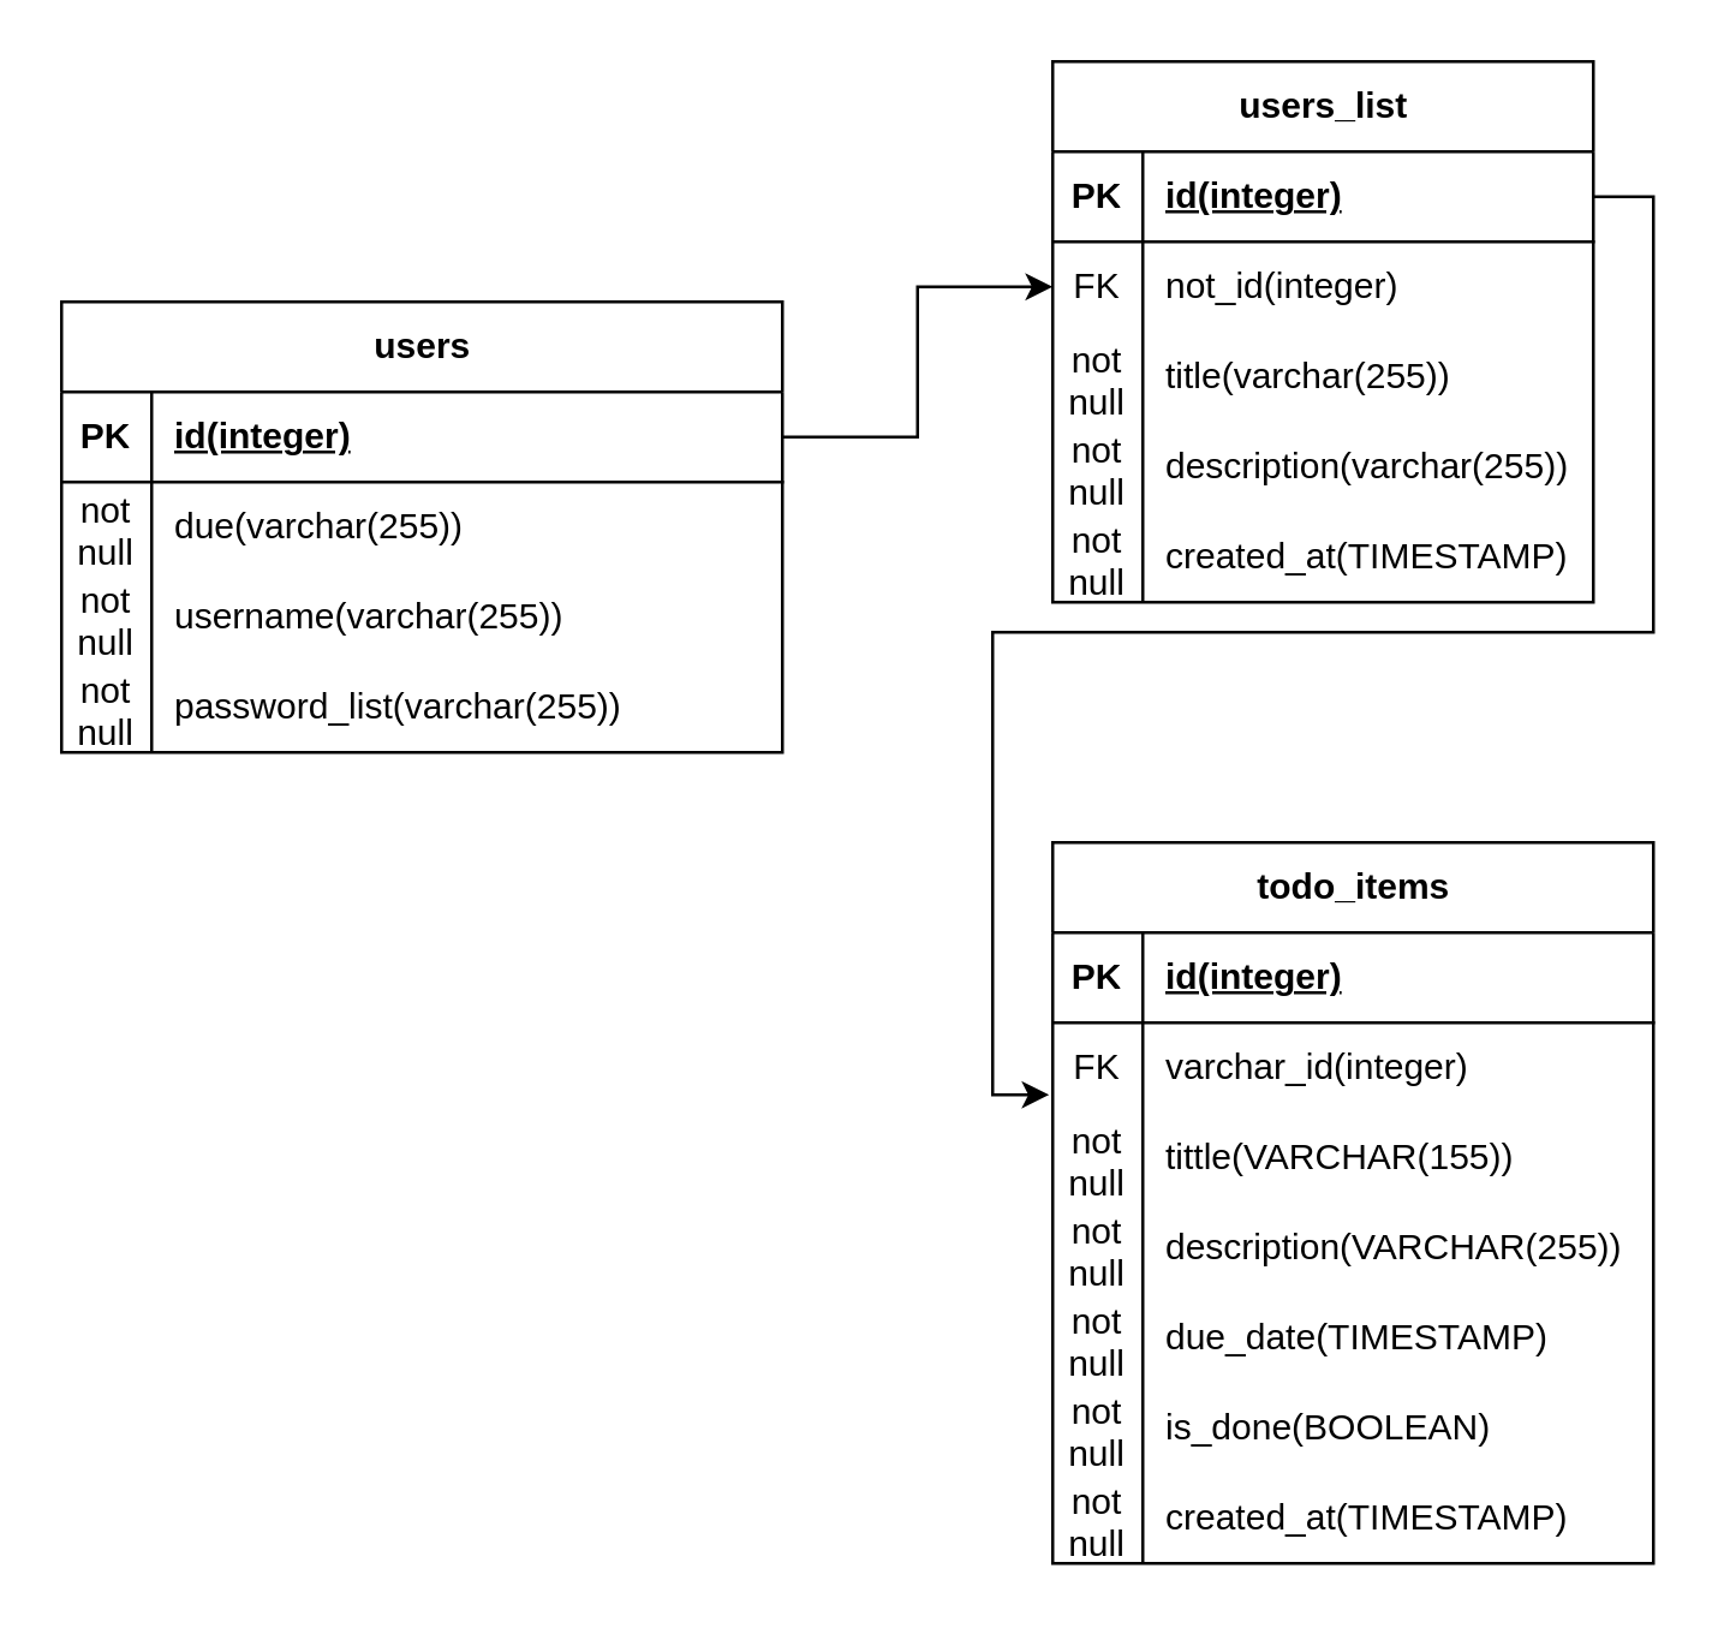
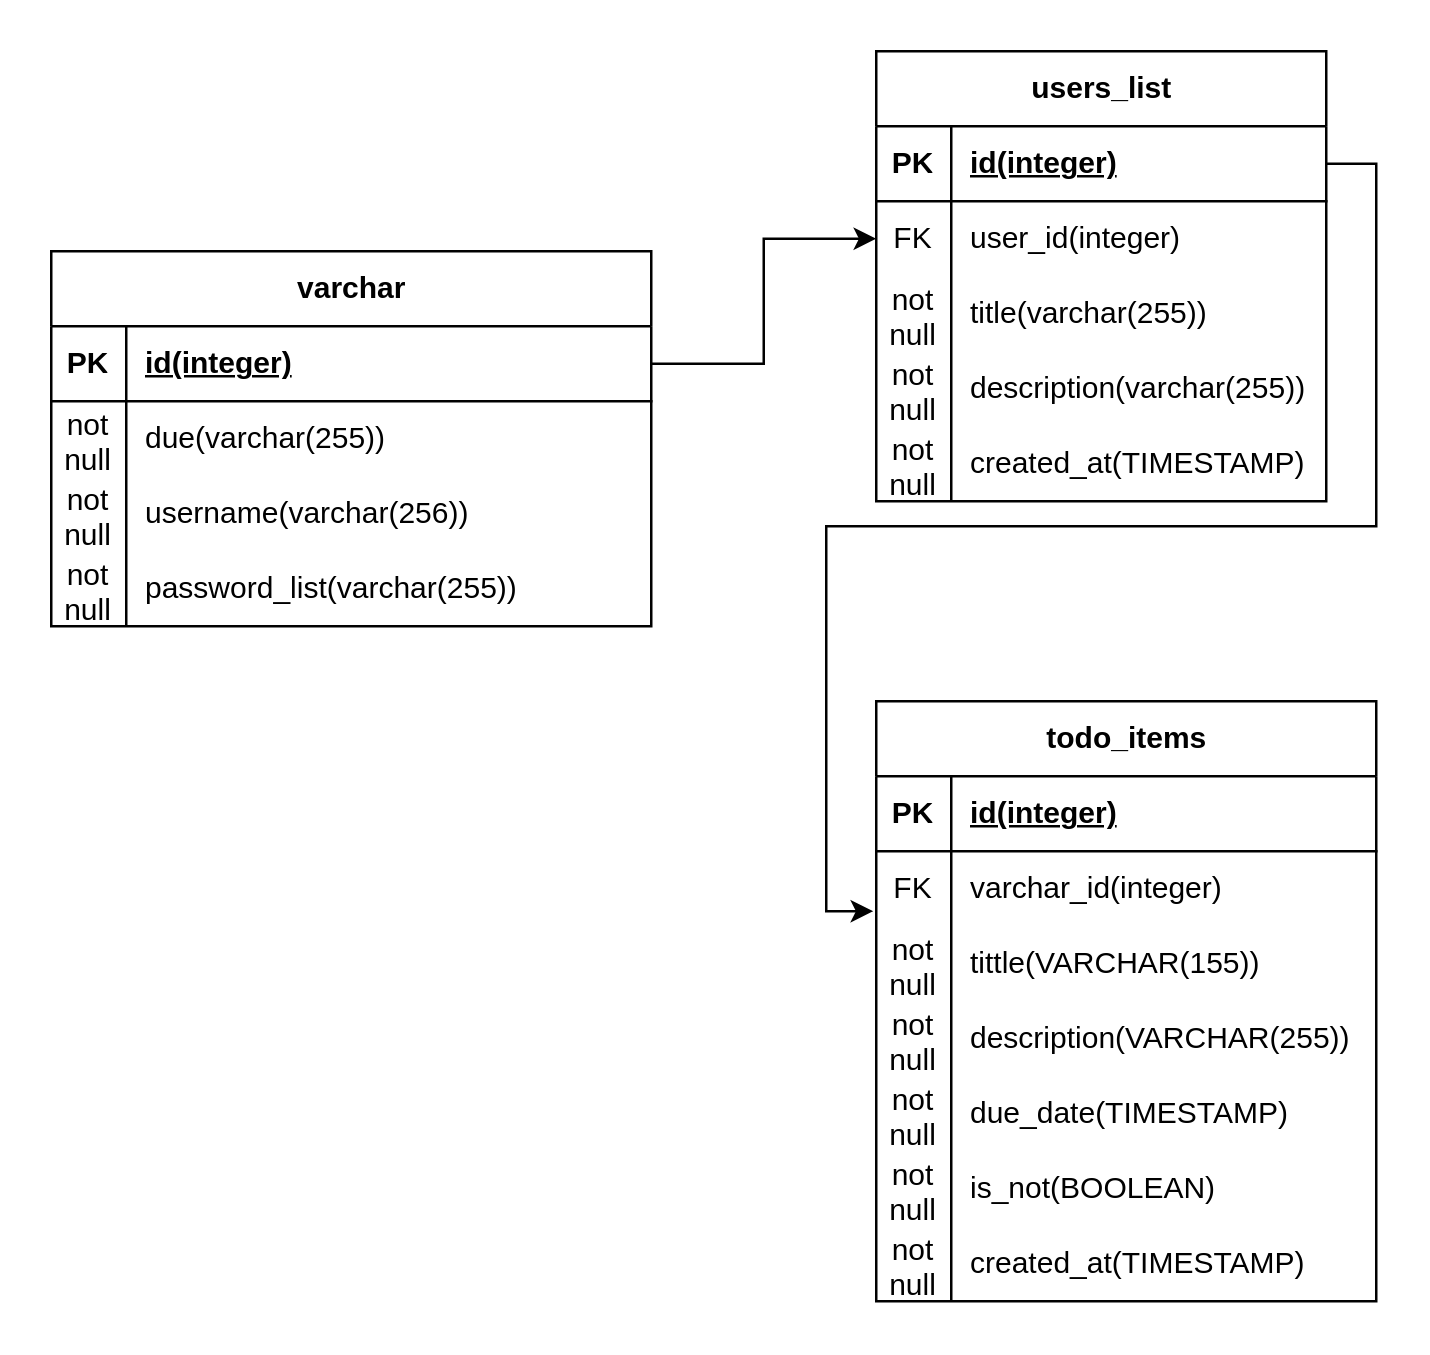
  <mxCell id="0" />
  <mxCell id="1" parent="0" />
- <mxCell id="2" value="users" style="shape=table;startSize=30;container=1;collapsible=1;childLayout=tableLayout;fixedRows=1;rowLines=0;fontStyle=1;align=center;resizeLast=1;html=1;" vertex="1" parent="1"><mxGeometry x="20" y="100" width="240" height="150" as="geometry" /></mxCell>
+ <mxCell id="2" value="varchar" style="shape=table;startSize=30;container=1;collapsible=1;childLayout=tableLayout;fixedRows=1;rowLines=0;fontStyle=1;align=center;resizeLast=1;html=1;" vertex="1" parent="1"><mxGeometry x="20" y="100" width="240" height="150" as="geometry" /></mxCell>
  <mxCell id="3" value="" style="shape=tableRow;horizontal=0;startSize=0;swimlaneHead=0;swimlaneBody=0;fillColor=none;collapsible=0;dropTarget=0;points=[[0,0.5],[1,0.5]];portConstraint=eastwest;top=0;left=0;right=0;bottom=1;" vertex="1" parent="2"><mxGeometry y="30" width="240" height="30" as="geometry" /></mxCell>
  <mxCell id="4" value="PK" style="shape=partialRectangle;connectable=0;fillColor=none;top=0;left=0;bottom=0;right=0;fontStyle=1;overflow=hidden;whiteSpace=wrap;html=1;" vertex="1" parent="3"><mxGeometry width="30" height="30" as="geometry"><mxRectangle width="30" height="30" as="alternateBounds" /></mxGeometry></mxCell>
  <mxCell id="5" value="id(integer)" style="shape=partialRectangle;connectable=0;fillColor=none;top=0;left=0;bottom=0;right=0;align=left;spacingLeft=6;fontStyle=5;overflow=hidden;whiteSpace=wrap;html=1;" vertex="1" parent="3"><mxGeometry x="30" width="210" height="30" as="geometry"><mxRectangle width="210" height="30" as="alternateBounds" /></mxGeometry></mxCell>
  <mxCell id="6" value="" style="shape=tableRow;horizontal=0;startSize=0;swimlaneHead=0;swimlaneBody=0;fillColor=none;collapsible=0;dropTarget=0;points=[[0,0.5],[1,0.5]];portConstraint=eastwest;top=0;left=0;right=0;bottom=0;" vertex="1" parent="2"><mxGeometry y="60" width="240" height="30" as="geometry" /></mxCell>
  <mxCell id="7" value="not null" style="shape=partialRectangle;connectable=0;fillColor=none;top=0;left=0;bottom=0;right=0;editable=1;overflow=hidden;whiteSpace=wrap;html=1;" vertex="1" parent="6"><mxGeometry width="30" height="30" as="geometry"><mxRectangle width="30" height="30" as="alternateBounds" /></mxGeometry></mxCell>
  <mxCell id="8" value="due(varchar(255))" style="shape=partialRectangle;connectable=0;fillColor=none;top=0;left=0;bottom=0;right=0;align=left;spacingLeft=6;overflow=hidden;whiteSpace=wrap;html=1;" vertex="1" parent="6"><mxGeometry x="30" width="210" height="30" as="geometry"><mxRectangle width="210" height="30" as="alternateBounds" /></mxGeometry></mxCell>
  <mxCell id="9" value="" style="shape=tableRow;horizontal=0;startSize=0;swimlaneHead=0;swimlaneBody=0;fillColor=none;collapsible=0;dropTarget=0;points=[[0,0.5],[1,0.5]];portConstraint=eastwest;top=0;left=0;right=0;bottom=0;" vertex="1" parent="2"><mxGeometry y="90" width="240" height="30" as="geometry" /></mxCell>
  <mxCell id="10" value="not null" style="shape=partialRectangle;connectable=0;fillColor=none;top=0;left=0;bottom=0;right=0;editable=1;overflow=hidden;whiteSpace=wrap;html=1;" vertex="1" parent="9"><mxGeometry width="30" height="30" as="geometry"><mxRectangle width="30" height="30" as="alternateBounds" /></mxGeometry></mxCell>
- <mxCell id="11" value="username(varchar(255))" style="shape=partialRectangle;connectable=0;fillColor=none;top=0;left=0;bottom=0;right=0;align=left;spacingLeft=6;overflow=hidden;whiteSpace=wrap;html=1;" vertex="1" parent="9"><mxGeometry x="30" width="210" height="30" as="geometry"><mxRectangle width="210" height="30" as="alternateBounds" /></mxGeometry></mxCell>
+ <mxCell id="11" value="username(varchar(256))" style="shape=partialRectangle;connectable=0;fillColor=none;top=0;left=0;bottom=0;right=0;align=left;spacingLeft=6;overflow=hidden;whiteSpace=wrap;html=1;" vertex="1" parent="9"><mxGeometry x="30" width="210" height="30" as="geometry"><mxRectangle width="210" height="30" as="alternateBounds" /></mxGeometry></mxCell>
  <mxCell id="12" value="" style="shape=tableRow;horizontal=0;startSize=0;swimlaneHead=0;swimlaneBody=0;fillColor=none;collapsible=0;dropTarget=0;points=[[0,0.5],[1,0.5]];portConstraint=eastwest;top=0;left=0;right=0;bottom=0;" vertex="1" parent="2"><mxGeometry y="120" width="240" height="30" as="geometry" /></mxCell>
  <mxCell id="13" value="not null" style="shape=partialRectangle;connectable=0;fillColor=none;top=0;left=0;bottom=0;right=0;editable=1;overflow=hidden;whiteSpace=wrap;html=1;" vertex="1" parent="12"><mxGeometry width="30" height="30" as="geometry"><mxRectangle width="30" height="30" as="alternateBounds" /></mxGeometry></mxCell>
  <mxCell id="14" value="password_list(varchar(255))" style="shape=partialRectangle;connectable=0;fillColor=none;top=0;left=0;bottom=0;right=0;align=left;spacingLeft=6;overflow=hidden;whiteSpace=wrap;html=1;" vertex="1" parent="12"><mxGeometry x="30" width="210" height="30" as="geometry"><mxRectangle width="210" height="30" as="alternateBounds" /></mxGeometry></mxCell>
  <mxCell id="15" value="users_list" style="shape=table;startSize=30;container=1;collapsible=1;childLayout=tableLayout;fixedRows=1;rowLines=0;fontStyle=1;align=center;resizeLast=1;html=1;" vertex="1" parent="1"><mxGeometry x="350" y="20" width="180" height="180" as="geometry"><mxRectangle x="490" y="200" width="90" height="30" as="alternateBounds" /></mxGeometry></mxCell>
  <mxCell id="16" value="" style="shape=tableRow;horizontal=0;startSize=0;swimlaneHead=0;swimlaneBody=0;fillColor=none;collapsible=0;dropTarget=0;points=[[0,0.5],[1,0.5]];portConstraint=eastwest;top=0;left=0;right=0;bottom=1;" vertex="1" parent="15"><mxGeometry y="30" width="180" height="30" as="geometry" /></mxCell>
  <mxCell id="17" value="PK" style="shape=partialRectangle;connectable=0;fillColor=none;top=0;left=0;bottom=0;right=0;fontStyle=1;overflow=hidden;whiteSpace=wrap;html=1;" vertex="1" parent="16"><mxGeometry width="30" height="30" as="geometry"><mxRectangle width="30" height="30" as="alternateBounds" /></mxGeometry></mxCell>
  <mxCell id="18" value="id(integer)" style="shape=partialRectangle;connectable=0;fillColor=none;top=0;left=0;bottom=0;right=0;align=left;spacingLeft=6;fontStyle=5;overflow=hidden;whiteSpace=wrap;html=1;" vertex="1" parent="16"><mxGeometry x="30" width="150" height="30" as="geometry"><mxRectangle width="150" height="30" as="alternateBounds" /></mxGeometry></mxCell>
  <mxCell id="19" value="" style="shape=tableRow;horizontal=0;startSize=0;swimlaneHead=0;swimlaneBody=0;fillColor=none;collapsible=0;dropTarget=0;points=[[0,0.5],[1,0.5]];portConstraint=eastwest;top=0;left=0;right=0;bottom=0;" vertex="1" parent="15"><mxGeometry y="60" width="180" height="30" as="geometry" /></mxCell>
  <mxCell id="20" value="FK" style="shape=partialRectangle;connectable=0;fillColor=none;top=0;left=0;bottom=0;right=0;editable=1;overflow=hidden;whiteSpace=wrap;html=1;" vertex="1" parent="19"><mxGeometry width="30" height="30" as="geometry"><mxRectangle width="30" height="30" as="alternateBounds" /></mxGeometry></mxCell>
- <mxCell id="21" value="not_id(integer)" style="shape=partialRectangle;connectable=0;fillColor=none;top=0;left=0;bottom=0;right=0;align=left;spacingLeft=6;overflow=hidden;whiteSpace=wrap;html=1;" vertex="1" parent="19"><mxGeometry x="30" width="150" height="30" as="geometry"><mxRectangle width="150" height="30" as="alternateBounds" /></mxGeometry></mxCell>
+ <mxCell id="21" value="user_id(integer)" style="shape=partialRectangle;connectable=0;fillColor=none;top=0;left=0;bottom=0;right=0;align=left;spacingLeft=6;overflow=hidden;whiteSpace=wrap;html=1;" vertex="1" parent="19"><mxGeometry x="30" width="150" height="30" as="geometry"><mxRectangle width="150" height="30" as="alternateBounds" /></mxGeometry></mxCell>
  <mxCell id="22" value="" style="shape=tableRow;horizontal=0;startSize=0;swimlaneHead=0;swimlaneBody=0;fillColor=none;collapsible=0;dropTarget=0;points=[[0,0.5],[1,0.5]];portConstraint=eastwest;top=0;left=0;right=0;bottom=0;" vertex="1" parent="15"><mxGeometry y="90" width="180" height="30" as="geometry" /></mxCell>
  <mxCell id="23" value="not null" style="shape=partialRectangle;connectable=0;fillColor=none;top=0;left=0;bottom=0;right=0;editable=1;overflow=hidden;whiteSpace=wrap;html=1;" vertex="1" parent="22"><mxGeometry width="30" height="30" as="geometry"><mxRectangle width="30" height="30" as="alternateBounds" /></mxGeometry></mxCell>
  <mxCell id="24" value="title(varchar(255))" style="shape=partialRectangle;connectable=0;fillColor=none;top=0;left=0;bottom=0;right=0;align=left;spacingLeft=6;overflow=hidden;whiteSpace=wrap;html=1;" vertex="1" parent="22"><mxGeometry x="30" width="150" height="30" as="geometry"><mxRectangle width="150" height="30" as="alternateBounds" /></mxGeometry></mxCell>
  <mxCell id="25" value="" style="shape=tableRow;horizontal=0;startSize=0;swimlaneHead=0;swimlaneBody=0;fillColor=none;collapsible=0;dropTarget=0;points=[[0,0.5],[1,0.5]];portConstraint=eastwest;top=0;left=0;right=0;bottom=0;" vertex="1" parent="15"><mxGeometry y="120" width="180" height="30" as="geometry" /></mxCell>
  <mxCell id="26" value="not null" style="shape=partialRectangle;connectable=0;fillColor=none;top=0;left=0;bottom=0;right=0;editable=1;overflow=hidden;whiteSpace=wrap;html=1;" vertex="1" parent="25"><mxGeometry width="30" height="30" as="geometry"><mxRectangle width="30" height="30" as="alternateBounds" /></mxGeometry></mxCell>
  <mxCell id="27" value="&lt;div&gt;description(varchar(255))&lt;/div&gt;" style="shape=partialRectangle;connectable=0;fillColor=none;top=0;left=0;bottom=0;right=0;align=left;spacingLeft=6;overflow=hidden;whiteSpace=wrap;html=1;" vertex="1" parent="25"><mxGeometry x="30" width="150" height="30" as="geometry"><mxRectangle width="150" height="30" as="alternateBounds" /></mxGeometry></mxCell>
  <mxCell id="28" style="shape=tableRow;horizontal=0;startSize=0;swimlaneHead=0;swimlaneBody=0;fillColor=none;collapsible=0;dropTarget=0;points=[[0,0.5],[1,0.5]];portConstraint=eastwest;top=0;left=0;right=0;bottom=0;" vertex="1" parent="15"><mxGeometry y="150" width="180" height="30" as="geometry" /></mxCell>
  <mxCell id="29" value="not null" style="shape=partialRectangle;connectable=0;fillColor=none;top=0;left=0;bottom=0;right=0;editable=1;overflow=hidden;whiteSpace=wrap;html=1;" vertex="1" parent="28"><mxGeometry width="30" height="30" as="geometry"><mxRectangle width="30" height="30" as="alternateBounds" /></mxGeometry></mxCell>
  <mxCell id="30" value="created_at(TIMESTAMP)" style="shape=partialRectangle;connectable=0;fillColor=none;top=0;left=0;bottom=0;right=0;align=left;spacingLeft=6;overflow=hidden;whiteSpace=wrap;html=1;" vertex="1" parent="28"><mxGeometry x="30" width="150" height="30" as="geometry"><mxRectangle width="150" height="30" as="alternateBounds" /></mxGeometry></mxCell>
  <mxCell id="31" value="todo_items" style="shape=table;startSize=30;container=1;collapsible=1;childLayout=tableLayout;fixedRows=1;rowLines=0;fontStyle=1;align=center;resizeLast=1;html=1;" vertex="1" parent="1"><mxGeometry x="350" y="280" width="200" height="240" as="geometry" /></mxCell>
  <mxCell id="32" value="" style="shape=tableRow;horizontal=0;startSize=0;swimlaneHead=0;swimlaneBody=0;fillColor=none;collapsible=0;dropTarget=0;points=[[0,0.5],[1,0.5]];portConstraint=eastwest;top=0;left=0;right=0;bottom=1;" vertex="1" parent="31"><mxGeometry y="30" width="200" height="30" as="geometry" /></mxCell>
  <mxCell id="33" value="PK" style="shape=partialRectangle;connectable=0;fillColor=none;top=0;left=0;bottom=0;right=0;fontStyle=1;overflow=hidden;whiteSpace=wrap;html=1;" vertex="1" parent="32"><mxGeometry width="30" height="30" as="geometry"><mxRectangle width="30" height="30" as="alternateBounds" /></mxGeometry></mxCell>
  <mxCell id="34" value="id(integer)" style="shape=partialRectangle;connectable=0;fillColor=none;top=0;left=0;bottom=0;right=0;align=left;spacingLeft=6;fontStyle=5;overflow=hidden;whiteSpace=wrap;html=1;" vertex="1" parent="32"><mxGeometry x="30" width="170" height="30" as="geometry"><mxRectangle width="170" height="30" as="alternateBounds" /></mxGeometry></mxCell>
  <mxCell id="35" value="" style="shape=tableRow;horizontal=0;startSize=0;swimlaneHead=0;swimlaneBody=0;fillColor=none;collapsible=0;dropTarget=0;points=[[0,0.5],[1,0.5]];portConstraint=eastwest;top=0;left=0;right=0;bottom=0;" vertex="1" parent="31"><mxGeometry y="60" width="200" height="30" as="geometry" /></mxCell>
  <mxCell id="36" value="FK" style="shape=partialRectangle;connectable=0;fillColor=none;top=0;left=0;bottom=0;right=0;editable=1;overflow=hidden;whiteSpace=wrap;html=1;" vertex="1" parent="35"><mxGeometry width="30" height="30" as="geometry"><mxRectangle width="30" height="30" as="alternateBounds" /></mxGeometry></mxCell>
  <mxCell id="37" value="varchar_id(integer)" style="shape=partialRectangle;connectable=0;fillColor=none;top=0;left=0;bottom=0;right=0;align=left;spacingLeft=6;overflow=hidden;whiteSpace=wrap;html=1;" vertex="1" parent="35"><mxGeometry x="30" width="170" height="30" as="geometry"><mxRectangle width="170" height="30" as="alternateBounds" /></mxGeometry></mxCell>
  <mxCell id="38" value="" style="shape=tableRow;horizontal=0;startSize=0;swimlaneHead=0;swimlaneBody=0;fillColor=none;collapsible=0;dropTarget=0;points=[[0,0.5],[1,0.5]];portConstraint=eastwest;top=0;left=0;right=0;bottom=0;" vertex="1" parent="31"><mxGeometry y="90" width="200" height="30" as="geometry" /></mxCell>
  <mxCell id="39" value="not null" style="shape=partialRectangle;connectable=0;fillColor=none;top=0;left=0;bottom=0;right=0;editable=1;overflow=hidden;whiteSpace=wrap;html=1;" vertex="1" parent="38"><mxGeometry width="30" height="30" as="geometry"><mxRectangle width="30" height="30" as="alternateBounds" /></mxGeometry></mxCell>
  <mxCell id="40" value="tittle(VARCHAR(155))" style="shape=partialRectangle;connectable=0;fillColor=none;top=0;left=0;bottom=0;right=0;align=left;spacingLeft=6;overflow=hidden;whiteSpace=wrap;html=1;" vertex="1" parent="38"><mxGeometry x="30" width="170" height="30" as="geometry"><mxRectangle width="170" height="30" as="alternateBounds" /></mxGeometry></mxCell>
  <mxCell id="41" value="" style="shape=tableRow;horizontal=0;startSize=0;swimlaneHead=0;swimlaneBody=0;fillColor=none;collapsible=0;dropTarget=0;points=[[0,0.5],[1,0.5]];portConstraint=eastwest;top=0;left=0;right=0;bottom=0;" vertex="1" parent="31"><mxGeometry y="120" width="200" height="30" as="geometry" /></mxCell>
  <mxCell id="42" value="not null" style="shape=partialRectangle;connectable=0;fillColor=none;top=0;left=0;bottom=0;right=0;editable=1;overflow=hidden;whiteSpace=wrap;html=1;" vertex="1" parent="41"><mxGeometry width="30" height="30" as="geometry"><mxRectangle width="30" height="30" as="alternateBounds" /></mxGeometry></mxCell>
  <mxCell id="43" value="description(VARCHAR(255))" style="shape=partialRectangle;connectable=0;fillColor=none;top=0;left=0;bottom=0;right=0;align=left;spacingLeft=6;overflow=hidden;whiteSpace=wrap;html=1;" vertex="1" parent="41"><mxGeometry x="30" width="170" height="30" as="geometry"><mxRectangle width="170" height="30" as="alternateBounds" /></mxGeometry></mxCell>
  <mxCell id="44" style="shape=tableRow;horizontal=0;startSize=0;swimlaneHead=0;swimlaneBody=0;fillColor=none;collapsible=0;dropTarget=0;points=[[0,0.5],[1,0.5]];portConstraint=eastwest;top=0;left=0;right=0;bottom=0;" vertex="1" parent="31"><mxGeometry y="150" width="200" height="30" as="geometry" /></mxCell>
  <mxCell id="45" value="not null" style="shape=partialRectangle;connectable=0;fillColor=none;top=0;left=0;bottom=0;right=0;editable=1;overflow=hidden;whiteSpace=wrap;html=1;" vertex="1" parent="44"><mxGeometry width="30" height="30" as="geometry"><mxRectangle width="30" height="30" as="alternateBounds" /></mxGeometry></mxCell>
  <mxCell id="46" value="due_date(TIMESTAMP)" style="shape=partialRectangle;connectable=0;fillColor=none;top=0;left=0;bottom=0;right=0;align=left;spacingLeft=6;overflow=hidden;whiteSpace=wrap;html=1;" vertex="1" parent="44"><mxGeometry x="30" width="170" height="30" as="geometry"><mxRectangle width="170" height="30" as="alternateBounds" /></mxGeometry></mxCell>
  <mxCell id="47" style="shape=tableRow;horizontal=0;startSize=0;swimlaneHead=0;swimlaneBody=0;fillColor=none;collapsible=0;dropTarget=0;points=[[0,0.5],[1,0.5]];portConstraint=eastwest;top=0;left=0;right=0;bottom=0;" vertex="1" parent="31"><mxGeometry y="180" width="200" height="30" as="geometry" /></mxCell>
  <mxCell id="48" value="not null" style="shape=partialRectangle;connectable=0;fillColor=none;top=0;left=0;bottom=0;right=0;editable=1;overflow=hidden;whiteSpace=wrap;html=1;" vertex="1" parent="47"><mxGeometry width="30" height="30" as="geometry"><mxRectangle width="30" height="30" as="alternateBounds" /></mxGeometry></mxCell>
- <mxCell id="49" value="is_done(BOOLEAN)" style="shape=partialRectangle;connectable=0;fillColor=none;top=0;left=0;bottom=0;right=0;align=left;spacingLeft=6;overflow=hidden;whiteSpace=wrap;html=1;" vertex="1" parent="47"><mxGeometry x="30" width="170" height="30" as="geometry"><mxRectangle width="170" height="30" as="alternateBounds" /></mxGeometry></mxCell>
+ <mxCell id="49" value="is_not(BOOLEAN)" style="shape=partialRectangle;connectable=0;fillColor=none;top=0;left=0;bottom=0;right=0;align=left;spacingLeft=6;overflow=hidden;whiteSpace=wrap;html=1;" vertex="1" parent="47"><mxGeometry x="30" width="170" height="30" as="geometry"><mxRectangle width="170" height="30" as="alternateBounds" /></mxGeometry></mxCell>
  <mxCell id="50" style="shape=tableRow;horizontal=0;startSize=0;swimlaneHead=0;swimlaneBody=0;fillColor=none;collapsible=0;dropTarget=0;points=[[0,0.5],[1,0.5]];portConstraint=eastwest;top=0;left=0;right=0;bottom=0;" vertex="1" parent="31"><mxGeometry y="210" width="200" height="30" as="geometry" /></mxCell>
  <mxCell id="51" value="not null" style="shape=partialRectangle;connectable=0;fillColor=none;top=0;left=0;bottom=0;right=0;editable=1;overflow=hidden;whiteSpace=wrap;html=1;" vertex="1" parent="50"><mxGeometry width="30" height="30" as="geometry"><mxRectangle width="30" height="30" as="alternateBounds" /></mxGeometry></mxCell>
  <mxCell id="52" value="created_at(TIMESTAMP)" style="shape=partialRectangle;connectable=0;fillColor=none;top=0;left=0;bottom=0;right=0;align=left;spacingLeft=6;overflow=hidden;whiteSpace=wrap;html=1;" vertex="1" parent="50"><mxGeometry x="30" width="170" height="30" as="geometry"><mxRectangle width="170" height="30" as="alternateBounds" /></mxGeometry></mxCell>
  <mxCell id="53" style="edgeStyle=orthogonalEdgeStyle;rounded=0;orthogonalLoop=1;jettySize=auto;html=1;exitX=1;exitY=0.5;exitDx=0;exitDy=0;entryX=0;entryY=0.5;entryDx=0;entryDy=0;" edge="1" parent="1" source="3" target="19"><mxGeometry relative="1" as="geometry" /></mxCell>
  <mxCell id="54" style="edgeStyle=orthogonalEdgeStyle;rounded=0;orthogonalLoop=1;jettySize=auto;html=1;exitX=1;exitY=0.5;exitDx=0;exitDy=0;entryX=-0.006;entryY=0.8;entryDx=0;entryDy=0;entryPerimeter=0;" edge="1" parent="1" source="16" target="35"><mxGeometry relative="1" as="geometry" /></mxCell>
